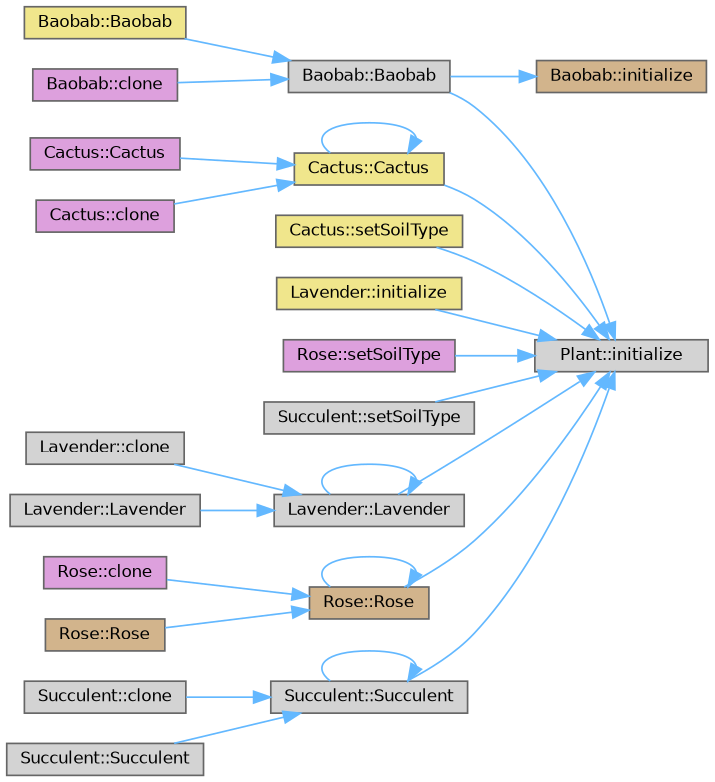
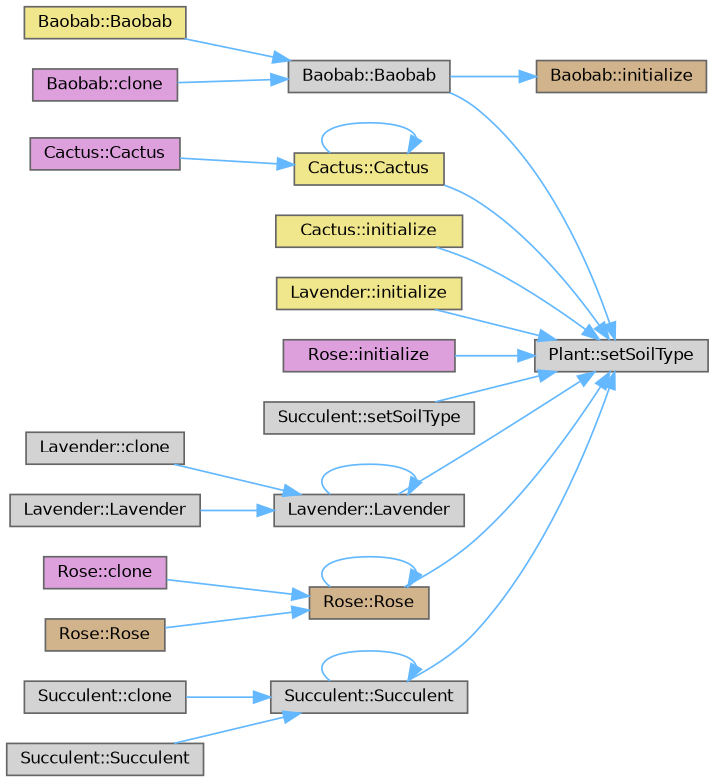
  digraph {
    rankdir=RL
    node [color=grey40 fillcolor=lightgrey fontname=Helvetica fontsize=10 shape=box style=filled]
    edge [color=steelblue1 dir=back fontname=Helvetica fontsize=10 labelfontname=Helvetica labelfontsize=10 style=solid]
-   n1 [color=gray40 fontcolor=black height=0.2 label="Plant::initialize" width=0.4]
+   n1 [color=gray40 fontcolor=black height=0.2 label="Plant::setSoilType" width=0.4]
    n2 [height=0.2 label="Baobab::Baobab" width=0.4]
    n3 [fillcolor=khaki height=0.2 label="Cactus::Cactus" width=0.4]
-   n4 [fillcolor=khaki height=0.2 label="Cactus::setSoilType" width=0.4]
+   n4 [fillcolor=khaki height=0.2 label="Cactus::initialize" width=0.4]
    n5 [fillcolor=khaki height=0.2 label="Lavender::initialize" width=0.4]
-   n6 [fillcolor=plum height=0.2 label="Rose::setSoilType" width=0.4]
+   n6 [fillcolor=plum height=0.2 label="Rose::initialize" width=0.4]
    n7 [height=0.2 label="Succulent::setSoilType" width=0.4]
    n8 [height=0.2 label="Lavender::Lavender" width=0.4]
    n9 [fillcolor=tan height=0.2 label="Rose::Rose" width=0.4]
    n10 [height=0.2 label="Succulent::Succulent" width=0.4]
    n11 [fillcolor=khaki height=0.2 label="Baobab::Baobab" width=0.4]
    n12 [fillcolor=plum height=0.2 label="Baobab::clone" width=0.4]
    n13 [fillcolor=plum height=0.2 label="Cactus::Cactus" width=0.4]
-   n14 [fillcolor=plum height=0.2 label="Cactus::clone" width=0.4]
    n15 [fillcolor=tan height=0.2 label="Baobab::initialize" width=0.4]
    n16 [height=0.2 label="Lavender::clone" width=0.4]
    n17 [height=0.2 label="Lavender::Lavender" width=0.4]
    n18 [fillcolor=plum height=0.2 label="Rose::clone" width=0.4]
    n19 [fillcolor=tan height=0.2 label="Rose::Rose" width=0.4]
    n20 [height=0.2 label="Succulent::clone" width=0.4]
    n21 [height=0.2 label="Succulent::Succulent" width=0.4]
    n1 -> n2
    n1 -> n3
    n1 -> n4
    n1 -> n5
    n1 -> n6
    n1 -> n7
    n1 -> n8
    n1 -> n9
    n1 -> n10
    n2 -> n11
    n2 -> n12
    n3 -> n3
    n3 -> n13
-   n3 -> n14
    n8 -> n8
    n8 -> n16
    n8 -> n17
    n9 -> n9
    n9 -> n18
    n9 -> n19
    n10 -> n10
    n10 -> n20
    n10 -> n21
    n15 -> n2
  }
